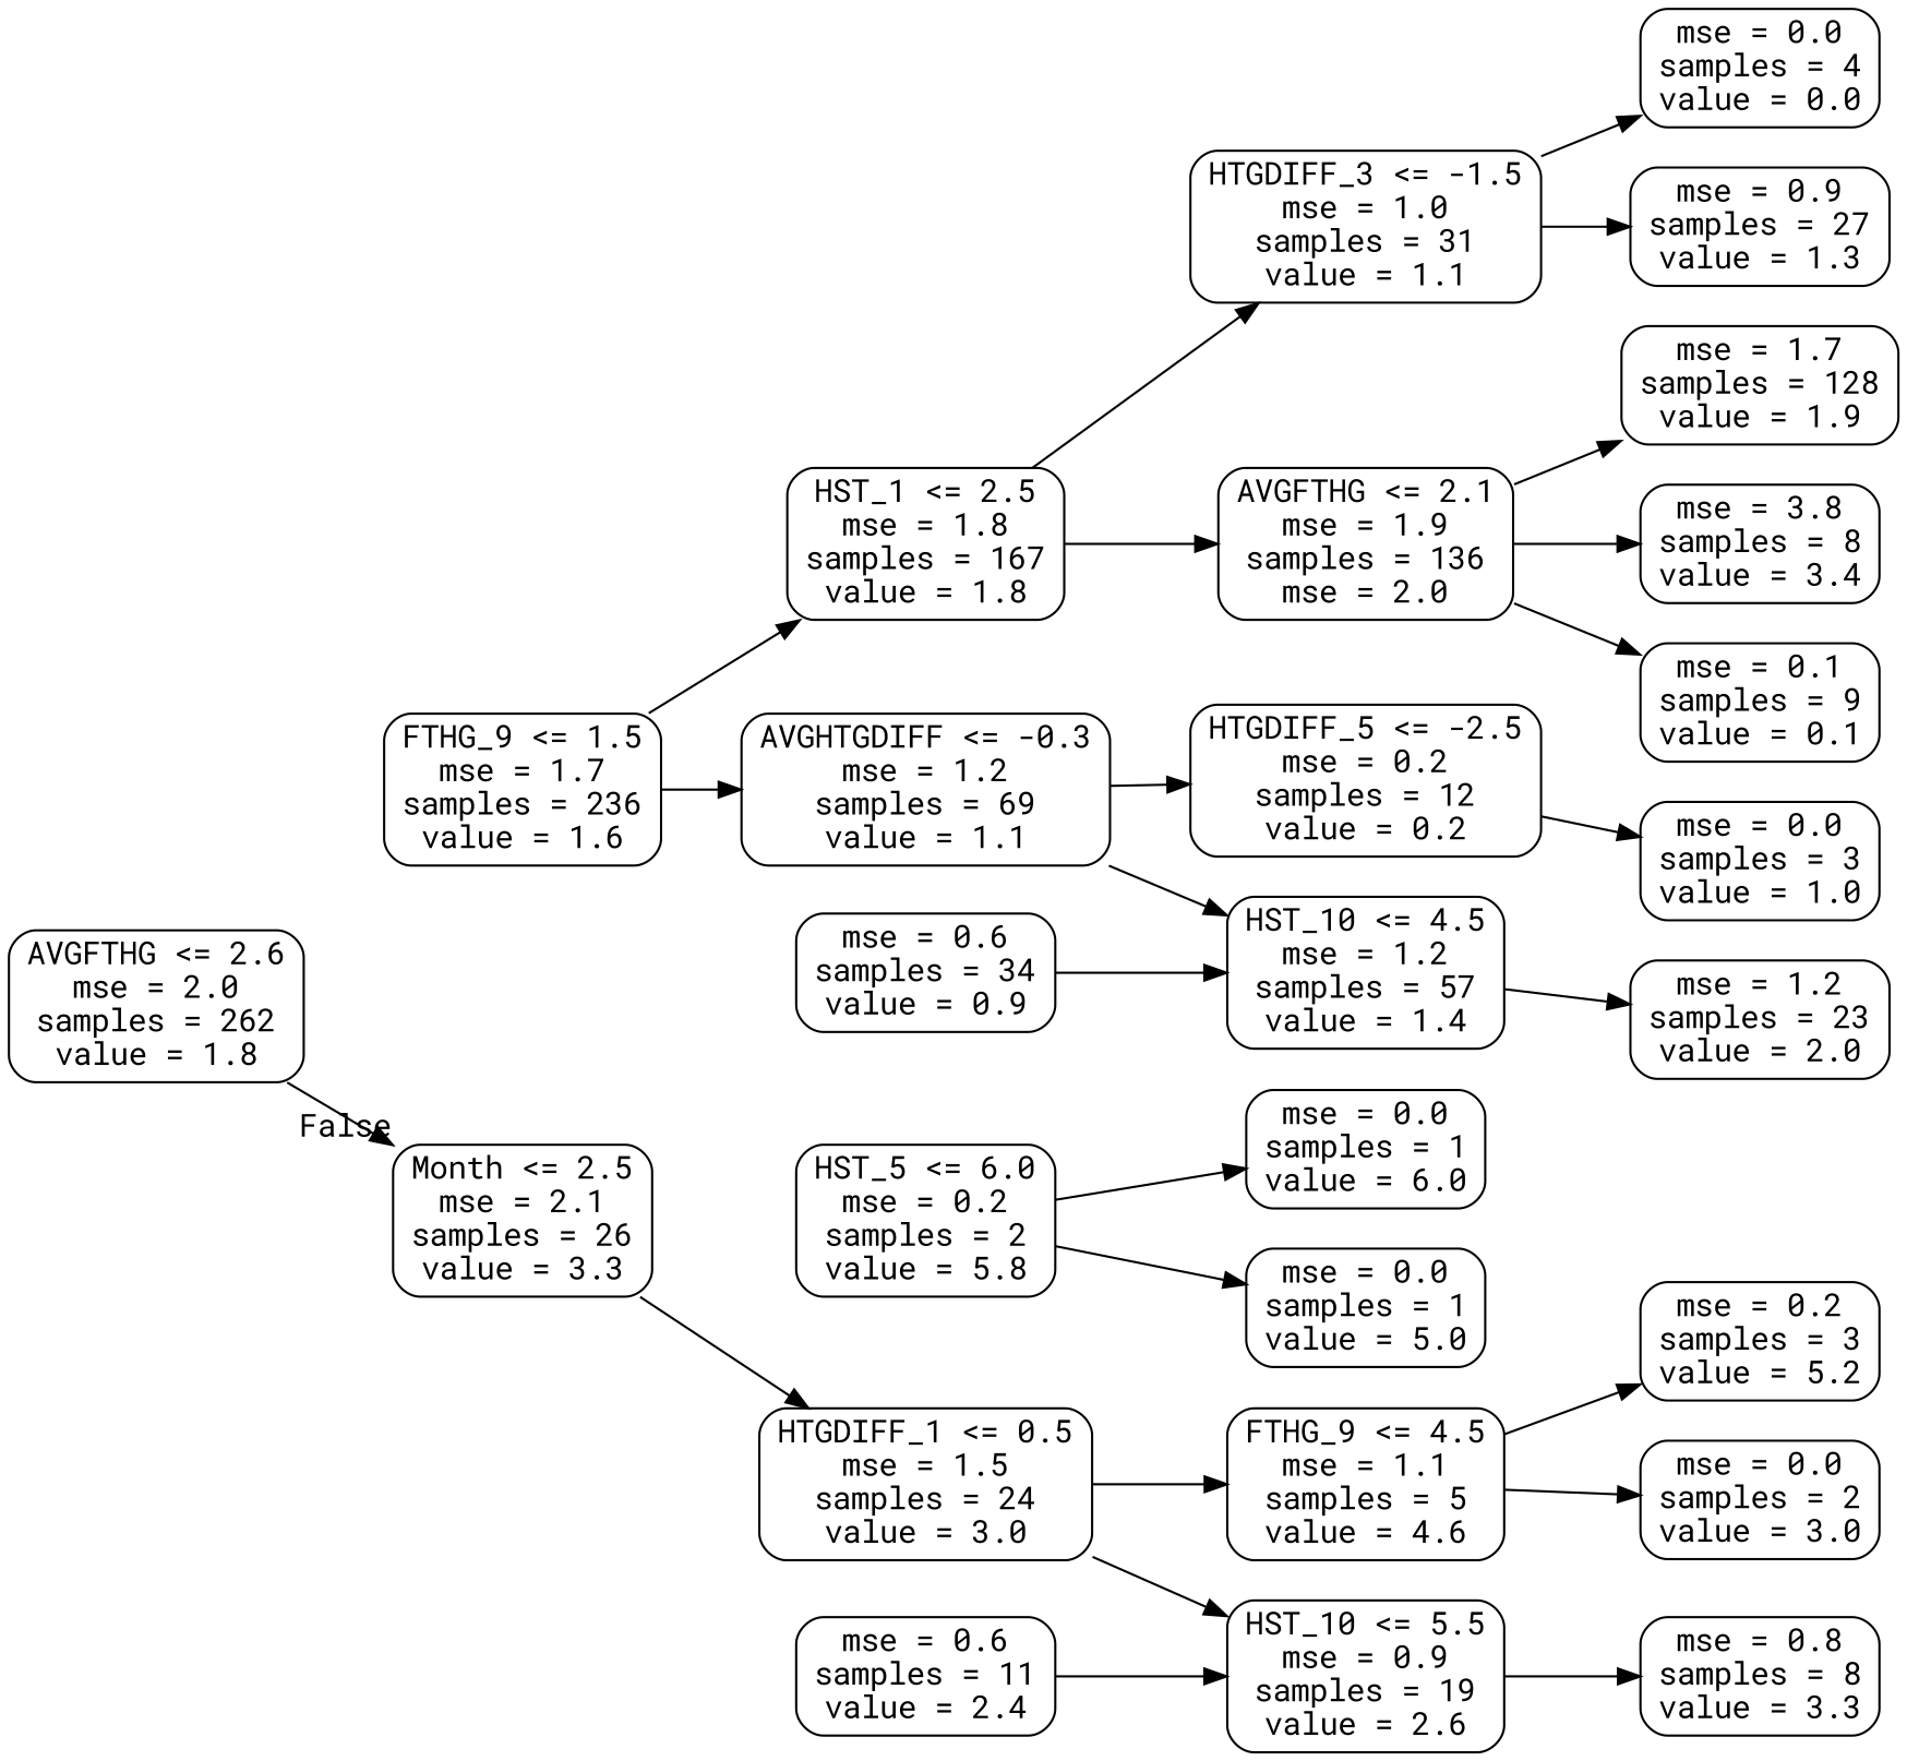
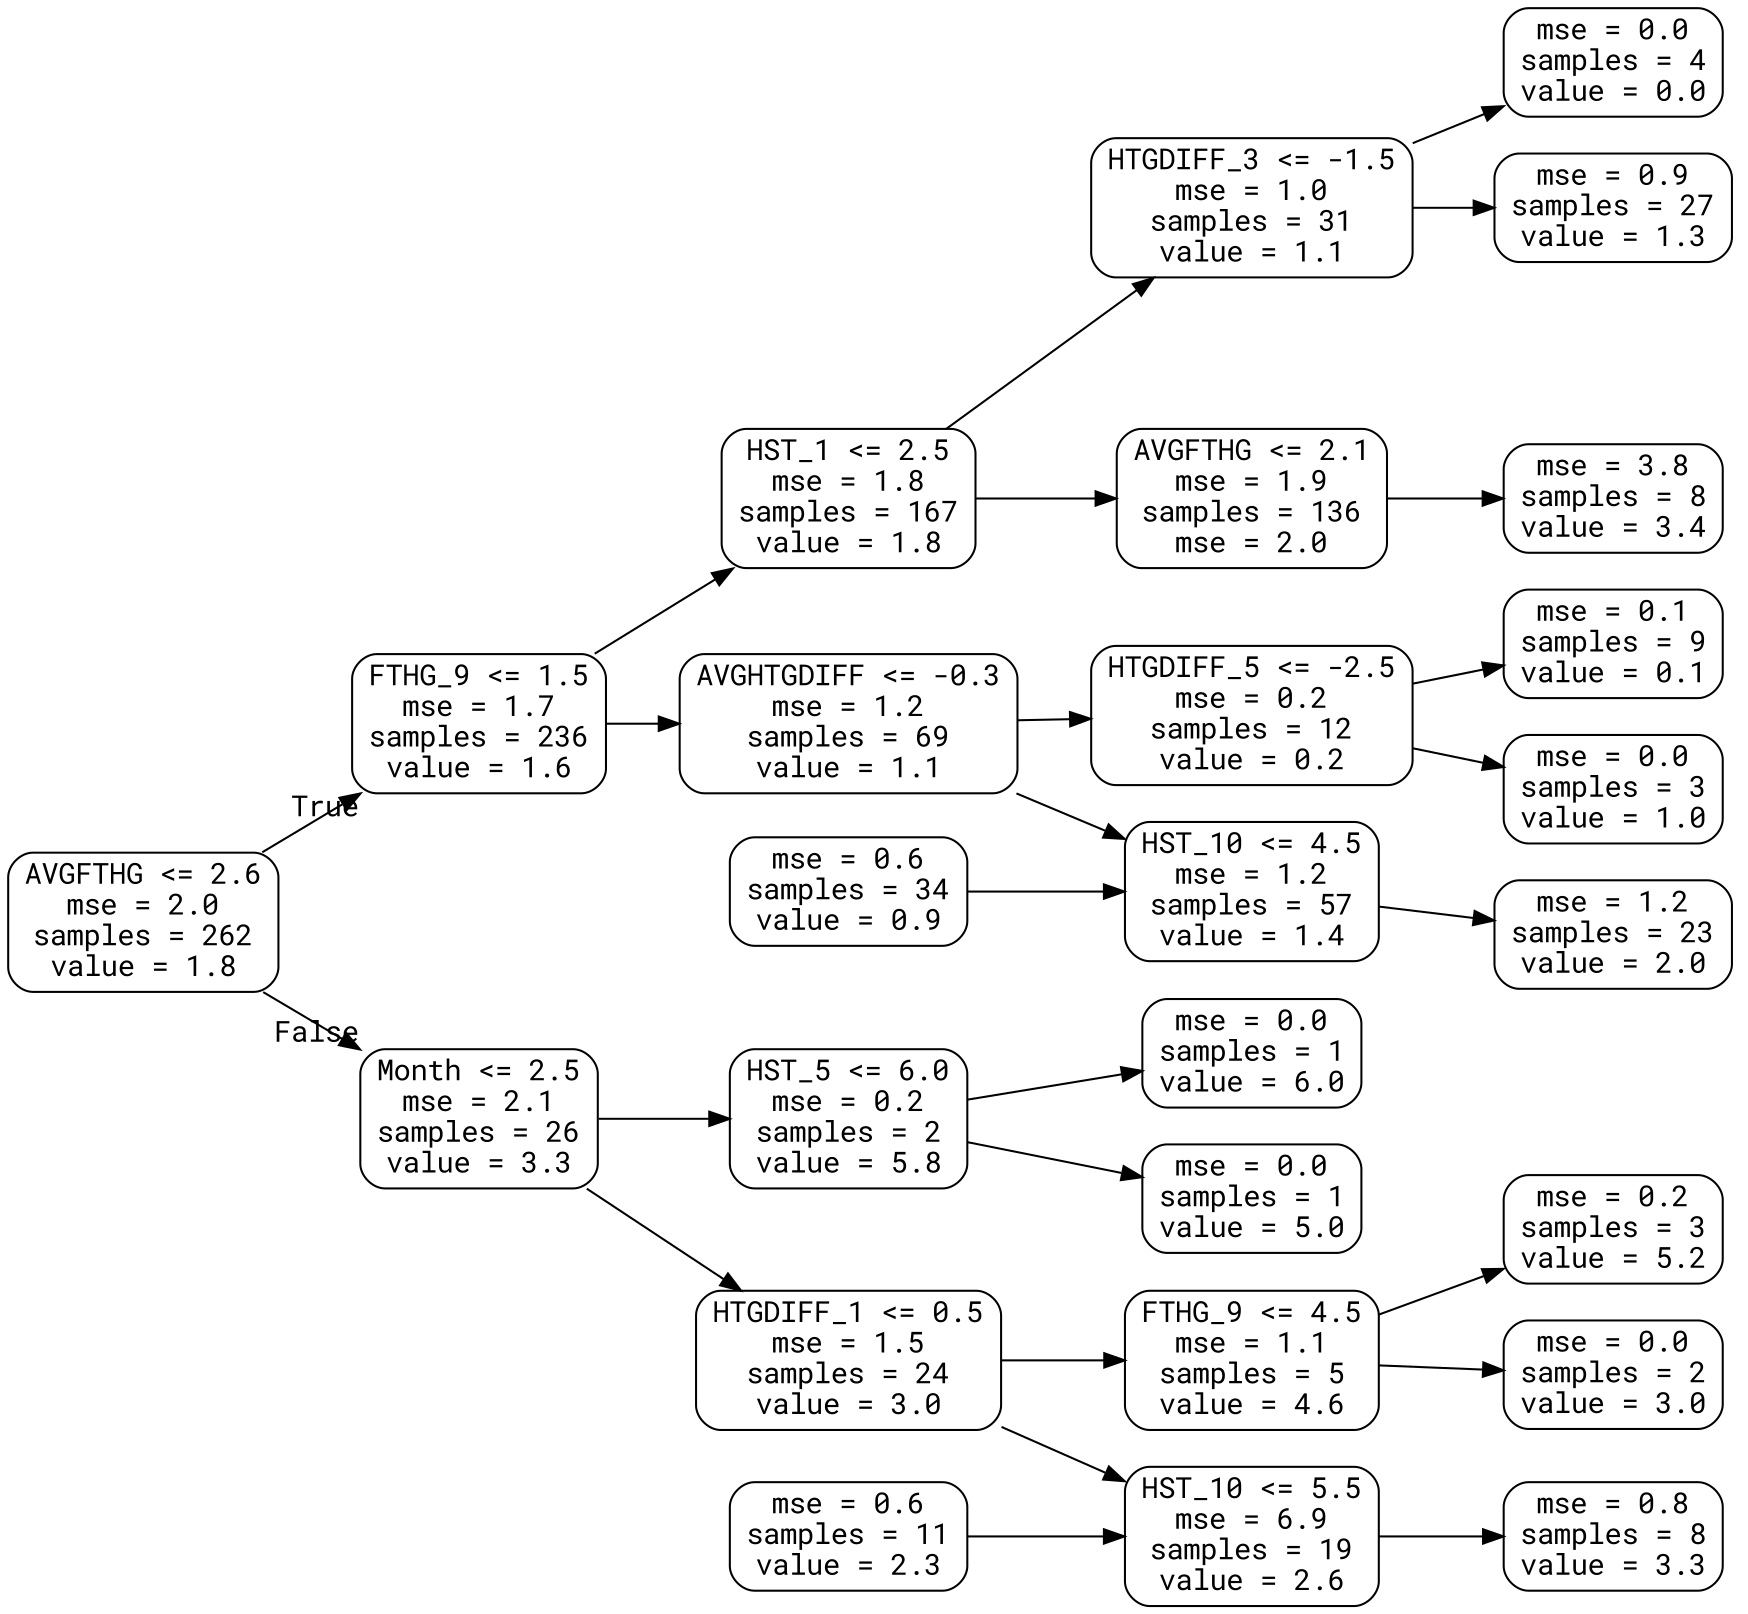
  digraph {
    fontname="Roboto Mono"
    rankdir=LR
    node [color=black fontname="Roboto Mono" shape=box style=rounded]
    edge [fontname="Roboto Mono"]
    n1 [label="AVGFTHG <= 2.6\nmse = 2.0\nsamples = 262\nvalue = 1.8"]
    n2 [label="FTHG_9 <= 1.5\nmse = 1.7\nsamples = 236\nvalue = 1.6"]
    n3 [label="Month <= 2.5\nmse = 2.1\nsamples = 26\nvalue = 3.3"]
    n4 [label="HST_1 <= 2.5\nmse = 1.8\nsamples = 167\nvalue = 1.8"]
    n5 [label="AVGHTGDIFF <= -0.3\nmse = 1.2\nsamples = 69\nvalue = 1.1"]
    n6 [label="HST_5 <= 6.0\nmse = 0.2\nsamples = 2\nvalue = 5.8"]
    n7 [label="HTGDIFF_1 <= 0.5\nmse = 1.5\nsamples = 24\nvalue = 3.0"]
    n8 [label="HTGDIFF_3 <= -1.5\nmse = 1.0\nsamples = 31\nvalue = 1.1"]
    n9 [label="AVGFTHG <= 2.1\nmse = 1.9\nsamples = 136\nmse = 2.0"]
    n10 [label="HTGDIFF_5 <= -2.5\nmse = 0.2\nsamples = 12\nvalue = 0.2"]
    n11 [label="HST_10 <= 4.5\nmse = 1.2\nsamples = 57\nvalue = 1.4"]
    n12 [label="mse = 0.0\nsamples = 4\nvalue = 0.0"]
    n13 [label="mse = 0.9\nsamples = 27\nvalue = 1.3"]
-   n14 [label="mse = 1.7\nsamples = 128\nvalue = 1.9"]
    n15 [label="mse = 3.8\nsamples = 8\nvalue = 3.4"]
    n16 [label="mse = 0.0\nsamples = 3\nvalue = 1.0"]
    n17 [label="mse = 0.1\nsamples = 9\nvalue = 0.1"]
    n18 [label="mse = 1.2\nsamples = 23\nvalue = 2.0"]
    n19 [label="mse = 0.6\nsamples = 34\nvalue = 0.9"]
    n20 [label="mse = 0.0\nsamples = 1\nvalue = 6.0"]
    n21 [label="mse = 0.0\nsamples = 1\nvalue = 5.0"]
    n22 [label="FTHG_9 <= 4.5\nmse = 1.1\nsamples = 5\nvalue = 4.6"]
-   n23 [label="HST_10 <= 5.5\nmse = 0.9\nsamples = 19\nvalue = 2.6"]
+   n23 [label="HST_10 <= 5.5\nmse = 6.9\nsamples = 19\nvalue = 2.6"]
    n24 [label="mse = 0.2\nsamples = 3\nvalue = 5.2"]
    n25 [label="mse = 0.0\nsamples = 2\nvalue = 3.0"]
    n26 [label="mse = 0.8\nsamples = 8\nvalue = 3.3"]
-   n27 [label="mse = 0.6\nsamples = 11\nvalue = 2.4"]
+   n27 [label="mse = 0.6\nsamples = 11\nvalue = 2.3"]
+   n1 -> n2 [headlabel=True labelangle=45 labeldistance=2.5]
    n1 -> n3 [headlabel=False labelangle=-45 labeldistance=2.5]
    n2 -> n4
    n2 -> n5
+   n3 -> n6
    n3 -> n7
    n4 -> n8
    n4 -> n9
    n5 -> n10
    n5 -> n11
    n6 -> n20
    n6 -> n21
    n7 -> n22
    n7 -> n23
    n8 -> n12
    n8 -> n13
-   n9 -> n14
    n9 -> n15
    n10 -> n16
-   n9 -> n17
+   n10 -> n17
    n11 -> n18
    n19 -> n11
    n22 -> n24
    n22 -> n25
    n23 -> n26
    n27 -> n23
  }
